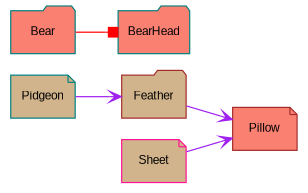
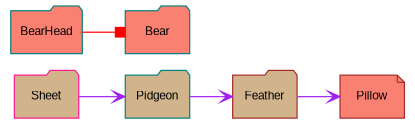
  digraph {
    rankdir=LR
    node [color=teal fillcolor=tan fontname=Arial fontsize=10 shape=folder style=filled]
    edge [arrowhead=vee color=purple]
-   Pidgeon [shape=note]
+   Pidgeon
    Feather [color=brown]
    Pillow [color=brown fillcolor=salmon shape=note]
    Bear [fillcolor=salmon]
    BearHead [fillcolor=salmon]
-   Sheet [color=deeppink shape=note]
+   Sheet [color=deeppink]
    Pidgeon -> Feather
    Feather -> Pillow
-   Bear -> BearHead [arrowhead=box color=red]
-   Sheet -> Pillow
+   BearHead -> Bear [arrowhead=box color=red]
+   Sheet -> Pidgeon
  }
